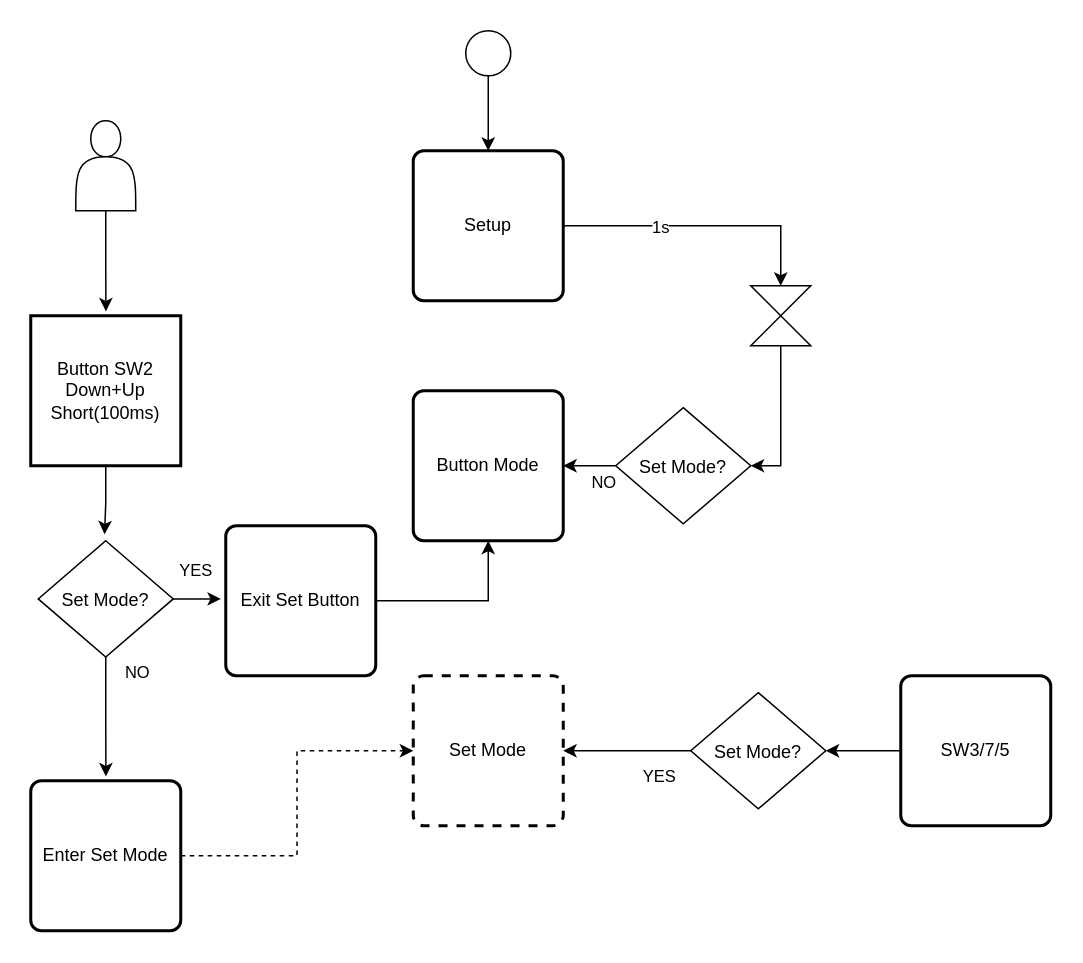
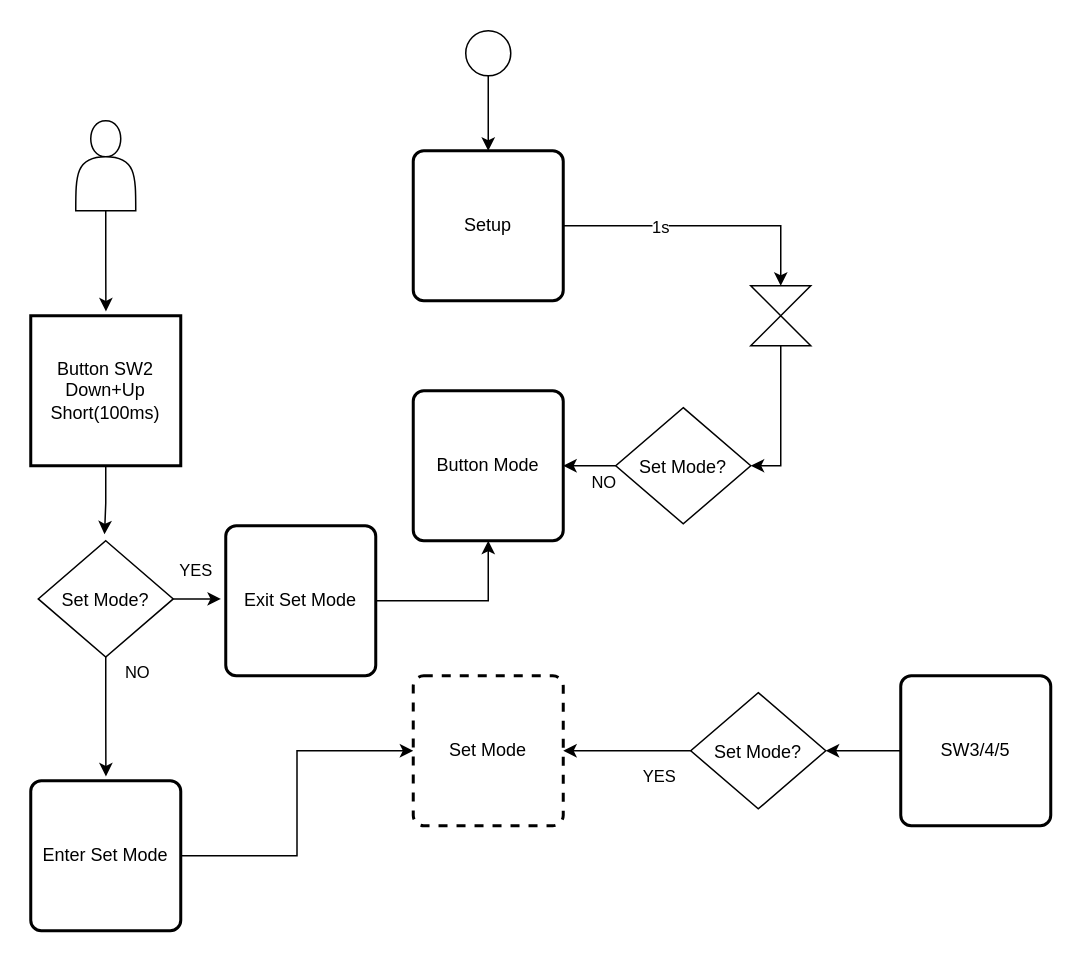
  <mxCell id="0" />
  <mxCell id="1" parent="0" />
  <mxCell id="2" style="edgeStyle=orthogonalEdgeStyle;rounded=0;orthogonalLoop=1;jettySize=auto;html=1;exitX=0.5;exitY=1;exitDx=0;exitDy=0;entryX=0.5;entryY=0;entryDx=0;entryDy=0;" parent="1" source="3" target="6" edge="1"><mxGeometry relative="1" as="geometry" /></mxCell>
  <mxCell id="3" value="" style="ellipse;" parent="1" vertex="1"><mxGeometry x="310" y="20" width="30" height="30" as="geometry" /></mxCell>
  <mxCell id="4" style="edgeStyle=orthogonalEdgeStyle;rounded=0;orthogonalLoop=1;jettySize=auto;html=1;exitX=1;exitY=0.5;exitDx=0;exitDy=0;entryX=0.5;entryY=0;entryDx=0;entryDy=0;" parent="1" source="6" target="8" edge="1"><mxGeometry relative="1" as="geometry" /></mxCell>
  <mxCell id="5" value="1s" style="edgeLabel;html=1;align=center;verticalAlign=middle;resizable=0;points=[];" parent="4" vertex="1" connectable="0"><mxGeometry x="-0.308" relative="1" as="geometry"><mxPoint as="offset" /></mxGeometry></mxCell>
  <mxCell id="6" value="Setup" style="rounded=1;whiteSpace=wrap;html=1;absoluteArcSize=1;arcSize=14;strokeWidth=2;" parent="1" vertex="1"><mxGeometry x="275" y="100" width="100" height="100" as="geometry" /></mxCell>
  <mxCell id="7" value="Button Mode" style="rounded=1;whiteSpace=wrap;html=1;absoluteArcSize=1;arcSize=14;strokeWidth=2;" parent="1" vertex="1"><mxGeometry x="275" y="260" width="100" height="100" as="geometry" /></mxCell>
  <mxCell id="8" value="" style="shape=collate;html=1;" parent="1" vertex="1"><mxGeometry x="500" y="190" width="40" height="40" as="geometry" /></mxCell>
  <mxCell id="9" value="" style="shape=actor;whiteSpace=wrap;html=1;" parent="1" vertex="1"><mxGeometry x="50" y="80" width="40" height="60" as="geometry" /></mxCell>
  <mxCell id="10" value="Button SW2 Down+Up&lt;br&gt;Short(100ms)" style="whiteSpace=wrap;html=1;absoluteArcSize=1;arcSize=14;strokeWidth=2;rounded=0;" parent="1" vertex="1"><mxGeometry x="20" y="210" width="100" height="100" as="geometry" /></mxCell>
  <mxCell id="11" style="edgeStyle=orthogonalEdgeStyle;rounded=0;orthogonalLoop=1;jettySize=auto;html=1;exitX=0.5;exitY=1;exitDx=0;exitDy=0;entryX=0.501;entryY=-0.029;entryDx=0;entryDy=0;entryPerimeter=0;" parent="1" source="9" target="10" edge="1"><mxGeometry relative="1" as="geometry" /></mxCell>
- <mxCell id="12" style="edgeStyle=orthogonalEdgeStyle;rounded=0;orthogonalLoop=1;jettySize=auto;html=1;exitX=1;exitY=0.5;exitDx=0;exitDy=0;entryX=0;entryY=0.5;entryDx=0;entryDy=0;dashed=1;" parent="1" source="13" target="14" edge="1"><mxGeometry relative="1" as="geometry" /></mxCell>
+ <mxCell id="12" style="edgeStyle=orthogonalEdgeStyle;rounded=0;orthogonalLoop=1;jettySize=auto;html=1;exitX=1;exitY=0.5;exitDx=0;exitDy=0;entryX=0;entryY=0.5;entryDx=0;entryDy=0;" parent="1" source="13" target="14" edge="1"><mxGeometry relative="1" as="geometry" /></mxCell>
  <mxCell id="13" value="Enter Set Mode" style="rounded=1;whiteSpace=wrap;html=1;absoluteArcSize=1;arcSize=14;strokeWidth=2;" parent="1" vertex="1"><mxGeometry x="20" y="520" width="100" height="100" as="geometry" /></mxCell>
  <mxCell id="14" value="Set Mode" style="rounded=1;whiteSpace=wrap;html=1;absoluteArcSize=1;arcSize=14;strokeWidth=2;dashed=1;" parent="1" vertex="1"><mxGeometry x="275" y="450" width="100" height="100" as="geometry" /></mxCell>
  <mxCell id="15" value="" style="edgeStyle=orthogonalEdgeStyle;rounded=0;orthogonalLoop=1;jettySize=auto;html=1;exitX=0.5;exitY=1;exitDx=0;exitDy=0;entryX=1;entryY=0.5;entryDx=0;entryDy=0;" parent="1" source="8" target="18" edge="1"><mxGeometry relative="1" as="geometry"><mxPoint x="500" y="230" as="sourcePoint" /><mxPoint x="375" y="310" as="targetPoint" /></mxGeometry></mxCell>
  <mxCell id="16" style="edgeStyle=orthogonalEdgeStyle;rounded=0;orthogonalLoop=1;jettySize=auto;html=1;exitX=0;exitY=0.5;exitDx=0;exitDy=0;entryX=1;entryY=0.5;entryDx=0;entryDy=0;" parent="1" source="18" target="7" edge="1"><mxGeometry relative="1" as="geometry" /></mxCell>
  <mxCell id="17" value="NO" style="edgeLabel;html=1;align=center;verticalAlign=middle;resizable=0;points=[];" parent="16" vertex="1" connectable="0"><mxGeometry x="0.107" y="-2" relative="1" as="geometry"><mxPoint x="10" y="12" as="offset" /></mxGeometry></mxCell>
  <mxCell id="18" value="Set Mode?" style="rhombus;" parent="1" vertex="1"><mxGeometry x="410" y="271.25" width="90" height="77.5" as="geometry" /></mxCell>
  <mxCell id="19" style="edgeStyle=orthogonalEdgeStyle;rounded=0;orthogonalLoop=1;jettySize=auto;html=1;exitX=0;exitY=0.5;exitDx=0;exitDy=0;entryX=1;entryY=0.5;entryDx=0;entryDy=0;" parent="1" source="20" target="23" edge="1"><mxGeometry relative="1" as="geometry" /></mxCell>
- <mxCell id="20" value="SW3/7/5" style="rounded=1;whiteSpace=wrap;html=1;absoluteArcSize=1;arcSize=14;strokeWidth=2;" parent="1" vertex="1"><mxGeometry x="600" y="450" width="100" height="100" as="geometry" /></mxCell>
+ <mxCell id="20" value="SW3/4/5" style="rounded=1;whiteSpace=wrap;html=1;absoluteArcSize=1;arcSize=14;strokeWidth=2;" parent="1" vertex="1"><mxGeometry x="600" y="450" width="100" height="100" as="geometry" /></mxCell>
  <mxCell id="21" style="edgeStyle=orthogonalEdgeStyle;rounded=0;orthogonalLoop=1;jettySize=auto;html=1;exitX=0;exitY=0.5;exitDx=0;exitDy=0;entryX=1;entryY=0.5;entryDx=0;entryDy=0;" parent="1" source="23" target="14" edge="1"><mxGeometry relative="1" as="geometry" /></mxCell>
  <mxCell id="22" value="YES" style="edgeLabel;html=1;align=center;verticalAlign=middle;resizable=0;points=[];" parent="21" vertex="1" connectable="0"><mxGeometry x="-0.785" y="1" relative="1" as="geometry"><mxPoint x="-13" y="15" as="offset" /></mxGeometry></mxCell>
  <mxCell id="23" value="Set Mode?" style="rhombus;" parent="1" vertex="1"><mxGeometry x="460" y="461.25" width="90" height="77.5" as="geometry" /></mxCell>
  <mxCell id="24" value="Set Mode?" style="rhombus;" parent="1" vertex="1"><mxGeometry x="25" y="360" width="90" height="77.5" as="geometry" /></mxCell>
  <mxCell id="25" style="edgeStyle=orthogonalEdgeStyle;rounded=0;orthogonalLoop=1;jettySize=auto;html=1;exitX=0.5;exitY=1;exitDx=0;exitDy=0;entryX=0.491;entryY=-0.055;entryDx=0;entryDy=0;entryPerimeter=0;" parent="1" source="10" target="24" edge="1"><mxGeometry relative="1" as="geometry" /></mxCell>
  <mxCell id="26" style="edgeStyle=orthogonalEdgeStyle;rounded=0;orthogonalLoop=1;jettySize=auto;html=1;exitX=0.5;exitY=1;exitDx=0;exitDy=0;entryX=0.501;entryY=-0.029;entryDx=0;entryDy=0;entryPerimeter=0;" parent="1" source="24" target="13" edge="1"><mxGeometry relative="1" as="geometry" /></mxCell>
  <mxCell id="27" value="NO" style="edgeLabel;html=1;align=center;verticalAlign=middle;resizable=0;points=[];" parent="26" vertex="1" connectable="0"><mxGeometry x="-0.746" y="-2" relative="1" as="geometry"><mxPoint x="22" as="offset" /></mxGeometry></mxCell>
  <mxCell id="28" style="edgeStyle=orthogonalEdgeStyle;rounded=0;orthogonalLoop=1;jettySize=auto;html=1;exitX=1;exitY=0.5;exitDx=0;exitDy=0;entryX=0.5;entryY=1;entryDx=0;entryDy=0;" parent="1" source="29" target="7" edge="1"><mxGeometry relative="1" as="geometry" /></mxCell>
- <mxCell id="29" value="Exit Set Button" style="rounded=1;whiteSpace=wrap;html=1;absoluteArcSize=1;arcSize=14;strokeWidth=2;" parent="1" vertex="1"><mxGeometry x="150" y="350" width="100" height="100" as="geometry" /></mxCell>
+ <mxCell id="29" value="Exit Set Mode" style="rounded=1;whiteSpace=wrap;html=1;absoluteArcSize=1;arcSize=14;strokeWidth=2;" parent="1" vertex="1"><mxGeometry x="150" y="350" width="100" height="100" as="geometry" /></mxCell>
  <mxCell id="30" style="edgeStyle=orthogonalEdgeStyle;rounded=0;orthogonalLoop=1;jettySize=auto;html=1;exitX=1;exitY=0.5;exitDx=0;exitDy=0;entryX=-0.032;entryY=0.481;entryDx=0;entryDy=0;entryPerimeter=0;" parent="1" source="24" target="29" edge="1"><mxGeometry relative="1" as="geometry" /></mxCell>
  <mxCell id="31" value="YES" style="edgeLabel;html=1;align=center;verticalAlign=middle;resizable=0;points=[];" parent="30" vertex="1" connectable="0"><mxGeometry x="-0.654" y="-2" relative="1" as="geometry"><mxPoint x="9" y="-21" as="offset" /></mxGeometry></mxCell>
